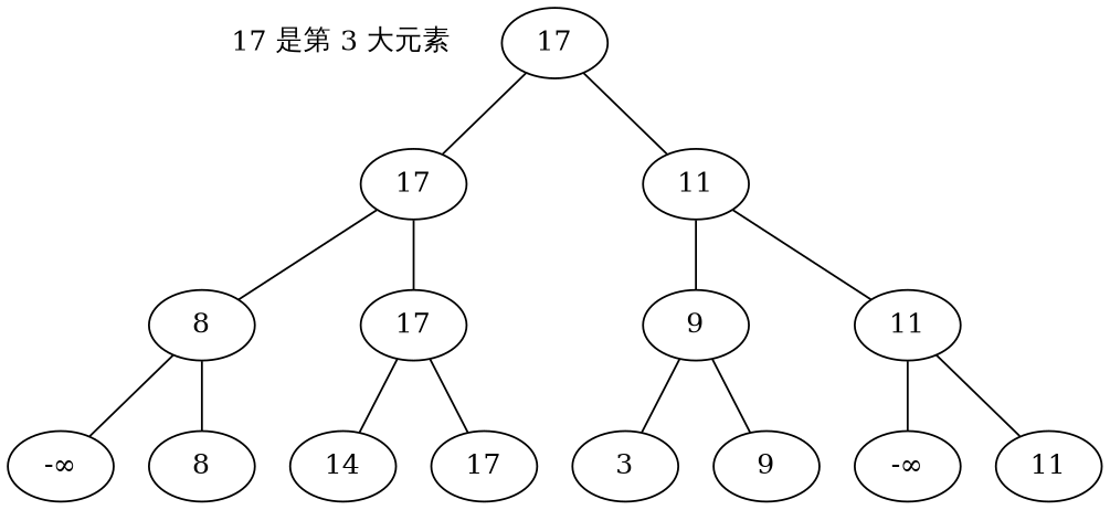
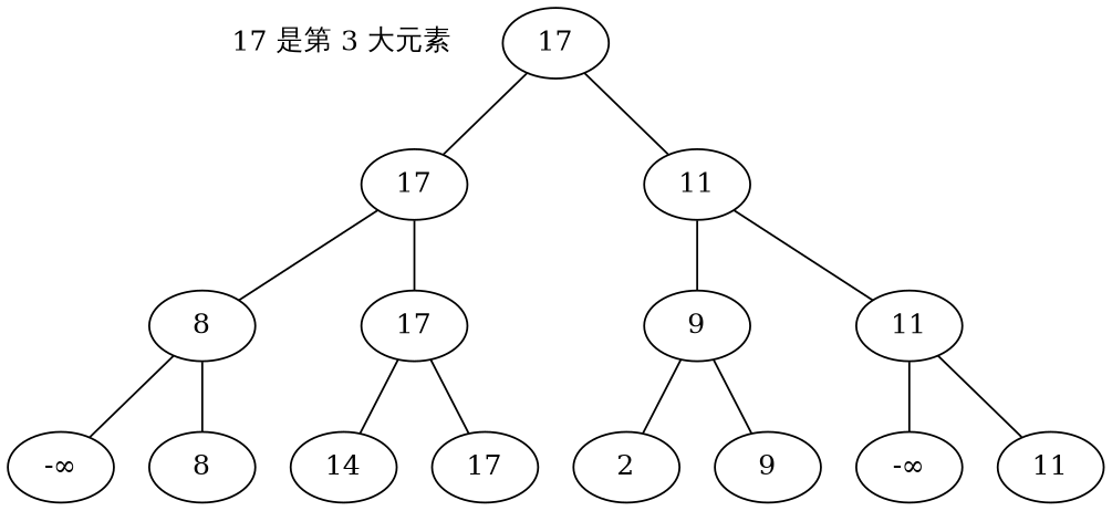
  graph {
    n1 [label="17 是第 3 大元素" shape=plaintext]
    n2 [label=17]
    n3 [label=17]
    n4 [label=11]
    n5 [label=8]
    n6 [label=17]
    n7 [label=9]
    n8 [label=11]
    n9 [label="-∞"]
    n10 [label=8]
    n11 [label=14]
    n12 [label=17]
-   n13 [label=3]
+   n13 [label=2]
    n14 [label=9]
    n15 [label="-∞"]
    n16 [label=11]
    n2 -- n3
    n2 -- n4
    n3 -- n5
    n3 -- n6
    n4 -- n7
    n4 -- n8
    n5 -- n9
    n5 -- n10
    n6 -- n11
    n6 -- n12
    n7 -- n13
    n7 -- n14
    n8 -- n15
    n8 -- n16
  }
